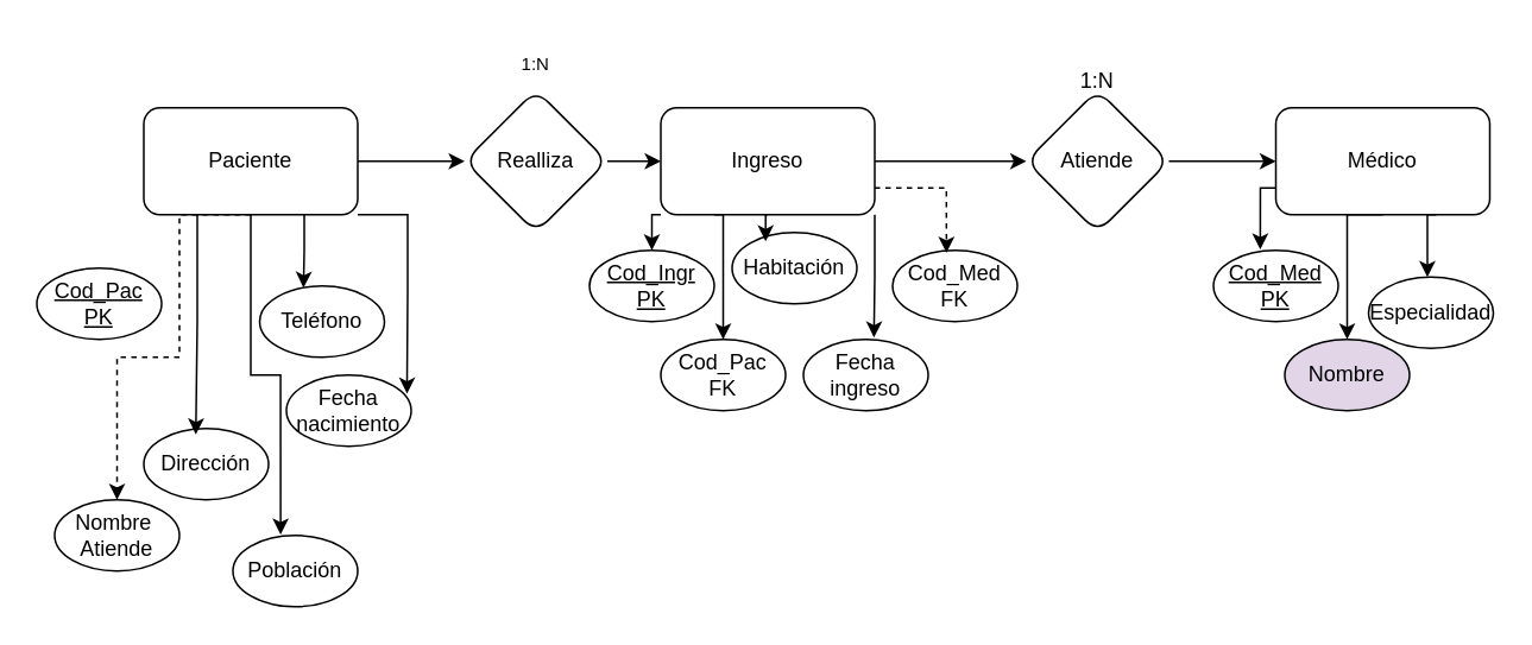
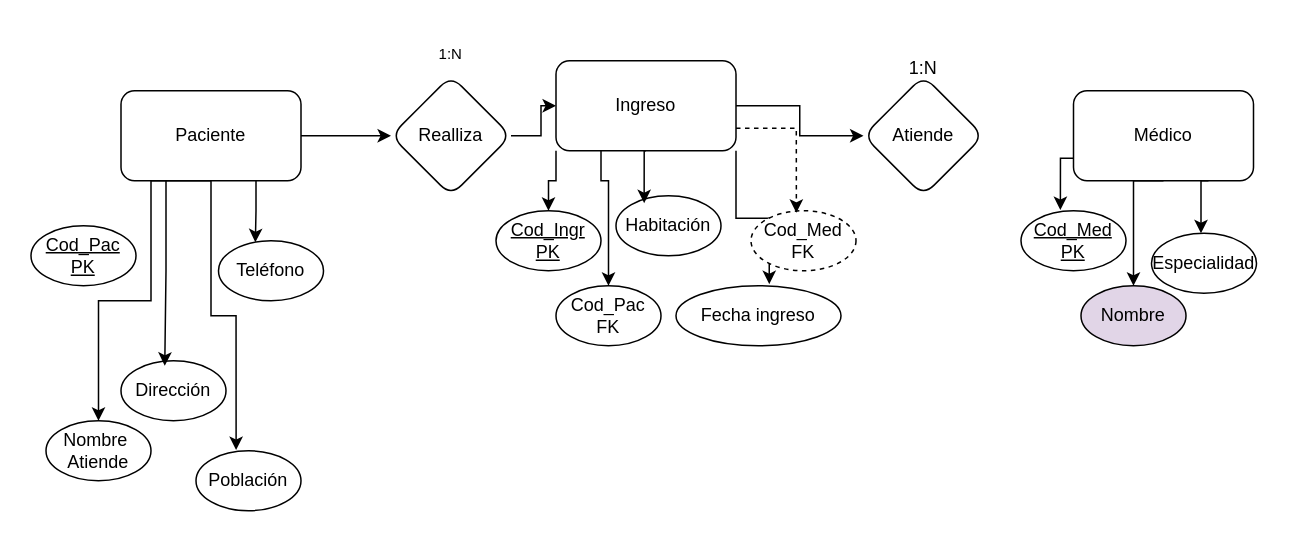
  <mxCell id="0" />
  <mxCell id="1" parent="0" />
- <mxCell id="2" style="edgeStyle=orthogonalEdgeStyle;rounded=0;orthogonalLoop=1;jettySize=auto;html=1;exitX=0.5;exitY=1;exitDx=0;exitDy=0;entryX=0.5;entryY=0;entryDx=0;entryDy=0;dashed=1;" edge="1" parent="1" source="4" target="6"><mxGeometry relative="1" as="geometry"><Array as="points"><mxPoint x="100" y="120" /><mxPoint x="100" y="200" /><mxPoint x="65" y="200" /></Array></mxGeometry></mxCell>
+ <mxCell id="2" style="edgeStyle=orthogonalEdgeStyle;rounded=0;orthogonalLoop=1;jettySize=auto;html=1;exitX=0.5;exitY=1;exitDx=0;exitDy=0;entryX=0.5;entryY=0;entryDx=0;entryDy=0;" edge="1" parent="1" source="4" target="6"><mxGeometry relative="1" as="geometry"><Array as="points"><mxPoint x="100" y="120" /><mxPoint x="100" y="200" /><mxPoint x="65" y="200" /></Array></mxGeometry></mxCell>
  <mxCell id="3" value="" style="edgeStyle=orthogonalEdgeStyle;rounded=0;orthogonalLoop=1;jettySize=auto;html=1;" edge="1" parent="1" source="4" target="16"><mxGeometry relative="1" as="geometry" /></mxCell>
  <mxCell id="4" value="Paciente" style="rounded=1;whiteSpace=wrap;html=1;" vertex="1" parent="1"><mxGeometry x="80" y="60" width="120" height="60" as="geometry" /></mxCell>
  <mxCell id="5" value="&lt;u&gt;Cod_Pac&lt;/u&gt;&lt;div&gt;&lt;u&gt;PK&lt;/u&gt;&lt;/div&gt;" style="ellipse;whiteSpace=wrap;html=1;" vertex="1" parent="1"><mxGeometry x="20" y="150" width="70" height="40" as="geometry" /></mxCell>
  <mxCell id="6" value="Nombre&amp;nbsp;&lt;div&gt;Atiende&lt;/div&gt;" style="ellipse;whiteSpace=wrap;html=1;" vertex="1" parent="1"><mxGeometry y="280" width="70" height="40" as="geometry" x="30" /></mxCell>
  <mxCell id="7" value="Dirección" style="ellipse;whiteSpace=wrap;html=1;" vertex="1" parent="1"><mxGeometry x="80" y="240" width="70" height="40" as="geometry" /></mxCell>
  <mxCell id="8" style="edgeStyle=orthogonalEdgeStyle;rounded=0;orthogonalLoop=1;jettySize=auto;html=1;exitX=0.25;exitY=1;exitDx=0;exitDy=0;entryX=0.417;entryY=0.083;entryDx=0;entryDy=0;entryPerimeter=0;" edge="1" parent="1" source="4" target="7"><mxGeometry relative="1" as="geometry" /></mxCell>
  <mxCell id="9" value="Población" style="ellipse;whiteSpace=wrap;html=1;" vertex="1" parent="1"><mxGeometry x="130" y="300" width="70" height="40" as="geometry" /></mxCell>
  <mxCell id="10" style="edgeStyle=orthogonalEdgeStyle;rounded=0;orthogonalLoop=1;jettySize=auto;html=1;exitX=0.5;exitY=1;exitDx=0;exitDy=0;entryX=0.382;entryY=-0.012;entryDx=0;entryDy=0;entryPerimeter=0;" edge="1" parent="1" source="4" target="9"><mxGeometry relative="1" as="geometry" /></mxCell>
  <mxCell id="11" value="Teléfono" style="ellipse;whiteSpace=wrap;html=1;" vertex="1" parent="1"><mxGeometry x="145" y="160" width="70" height="40" as="geometry" /></mxCell>
  <mxCell id="12" style="edgeStyle=orthogonalEdgeStyle;rounded=0;orthogonalLoop=1;jettySize=auto;html=1;exitX=0.75;exitY=1;exitDx=0;exitDy=0;entryX=0.351;entryY=0.026;entryDx=0;entryDy=0;entryPerimeter=0;" edge="1" parent="1" source="4" target="11"><mxGeometry relative="1" as="geometry" /></mxCell>
- <mxCell id="13" value="Fecha nacimiento" style="ellipse;whiteSpace=wrap;html=1;" vertex="1" parent="1"><mxGeometry x="160" y="210" width="70" height="40" as="geometry" /></mxCell>
- <mxCell id="14" style="edgeStyle=orthogonalEdgeStyle;rounded=0;orthogonalLoop=1;jettySize=auto;html=1;exitX=1;exitY=1;exitDx=0;exitDy=0;entryX=0.966;entryY=0.261;entryDx=0;entryDy=0;entryPerimeter=0;" edge="1" parent="1" source="4" target="13"><mxGeometry relative="1" as="geometry"><Array as="points"><mxPoint x="228" y="120" /><mxPoint x="228" y="165" /></Array></mxGeometry></mxCell>
  <mxCell id="15" value="" style="edgeStyle=orthogonalEdgeStyle;rounded=0;orthogonalLoop=1;jettySize=auto;html=1;" edge="1" parent="1" source="16" target="21"><mxGeometry relative="1" as="geometry" /></mxCell>
  <mxCell id="16" value="Realliza" style="rhombus;whiteSpace=wrap;html=1;rounded=1;" vertex="1" parent="1"><mxGeometry x="260" y="50" width="80" height="80" as="geometry" /></mxCell>
  <mxCell id="17" value="&lt;font style=&quot;font-size: 10px;&quot;&gt;1:N&lt;/font&gt;" style="text;html=1;whiteSpace=wrap;strokeColor=none;fillColor=none;align=center;verticalAlign=middle;rounded=0;" vertex="1" parent="1"><mxGeometry x="270" y="20" width="60" height="30" as="geometry" /></mxCell>
  <mxCell id="18" style="edgeStyle=orthogonalEdgeStyle;rounded=0;orthogonalLoop=1;jettySize=auto;html=1;exitX=0;exitY=1;exitDx=0;exitDy=0;entryX=0.5;entryY=0;entryDx=0;entryDy=0;" edge="1" parent="1" source="21" target="22"><mxGeometry relative="1" as="geometry" /></mxCell>
  <mxCell id="19" style="edgeStyle=orthogonalEdgeStyle;rounded=0;orthogonalLoop=1;jettySize=auto;html=1;exitX=0.25;exitY=1;exitDx=0;exitDy=0;entryX=0.5;entryY=0;entryDx=0;entryDy=0;" edge="1" parent="1" source="21" target="23"><mxGeometry relative="1" as="geometry"><Array as="points"><mxPoint x="405" y="120" /></Array></mxGeometry></mxCell>
  <mxCell id="20" value="" style="edgeStyle=orthogonalEdgeStyle;rounded=0;orthogonalLoop=1;jettySize=auto;html=1;" edge="1" parent="1" source="21" target="31"><mxGeometry relative="1" as="geometry" /></mxCell>
- <mxCell id="21" value="Ingreso" style="whiteSpace=wrap;html=1;rounded=1;" vertex="1" parent="1"><mxGeometry x="370" y="60" width="120" height="60" as="geometry" /></mxCell>
+ <mxCell id="21" value="Ingreso" style="whiteSpace=wrap;html=1;rounded=1;" vertex="1" parent="1"><mxGeometry x="370" y="40" width="120" height="60" as="geometry" /></mxCell>
  <mxCell id="22" value="&lt;u&gt;Cod_Ingr&lt;/u&gt;&lt;div&gt;&lt;u&gt;PK&lt;/u&gt;&lt;/div&gt;" style="ellipse;whiteSpace=wrap;html=1;" vertex="1" parent="1"><mxGeometry x="330" y="140" width="70" height="40" as="geometry" /></mxCell>
  <mxCell id="23" value="Cod_Pac&lt;div&gt;FK&lt;span style=&quot;color: rgba(0, 0, 0, 0); font-family: monospace; font-size: 0px; text-align: start; text-wrap-mode: nowrap; background-color: transparent;&quot;&gt;%3CmxGraphModel%3E%3Croot%3E%3CmxCell%20id%3D%220%22%2F%3E%3CmxCell%20id%3D%221%22%20parent%3D%220%22%2F%3E%3CmxCell%20id%3D%222%22%20value%3D%22%26lt%3Bu%26gt%3BCod_Pac%26lt%3B%2Fu%26gt%3B%26lt%3Bdiv%26gt%3B%26lt%3Bu%26gt%3BPK%26lt%3B%2Fu%26gt%3B%26lt%3B%2Fdiv%26gt%3B%22%20style%3D%22ellipse%3BwhiteSpace%3Dwrap%3Bhtml%3D1%3B%22%20vertex%3D%221%22%20parent%3D%221%22%3E%3CmxGeometry%20x%3D%22-10%22%20y%3D%22300%22%20width%3D%2270%22%20height%3D%2240%22%20as%3D%22geometry%22%2F%3E%3C%2FmxCell%3E%3C%2Froot%3E%3C%2FmxGraphModel%3E&lt;/span&gt;&lt;/div&gt;" style="ellipse;whiteSpace=wrap;html=1;" vertex="1" parent="1"><mxGeometry x="370" y="190" width="70" height="40" as="geometry" /></mxCell>
  <mxCell id="24" value="Habitación" style="ellipse;whiteSpace=wrap;html=1;" vertex="1" parent="1"><mxGeometry x="410" y="130" width="70" height="40" as="geometry" /></mxCell>
  <mxCell id="25" style="edgeStyle=orthogonalEdgeStyle;rounded=0;orthogonalLoop=1;jettySize=auto;html=1;exitX=0.5;exitY=1;exitDx=0;exitDy=0;entryX=0.268;entryY=0.124;entryDx=0;entryDy=0;entryPerimeter=0;" edge="1" parent="1" source="21" target="24"><mxGeometry relative="1" as="geometry" /></mxCell>
- <mxCell id="26" value="Fecha ingreso" style="ellipse;whiteSpace=wrap;html=1;" vertex="1" parent="1"><mxGeometry x="450" y="190" width="70" height="40" as="geometry" /></mxCell>
+ <mxCell id="26" value="Fecha ingreso" style="ellipse;whiteSpace=wrap;html=1;" vertex="1" parent="1"><mxGeometry x="450" y="190" width="110" height="40" as="geometry" /></mxCell>
  <mxCell id="27" style="edgeStyle=orthogonalEdgeStyle;rounded=0;orthogonalLoop=1;jettySize=auto;html=1;exitX=1;exitY=1;exitDx=0;exitDy=0;entryX=0.565;entryY=-0.027;entryDx=0;entryDy=0;entryPerimeter=0;" edge="1" parent="1" source="21" target="26"><mxGeometry relative="1" as="geometry" /></mxCell>
- <mxCell id="28" value="Cod_Med&lt;div&gt;FK&lt;/div&gt;" style="ellipse;whiteSpace=wrap;html=1;" vertex="1" parent="1"><mxGeometry x="500" y="140" width="70" height="40" as="geometry" /></mxCell>
+ <mxCell id="28" value="Cod_Med&lt;div&gt;FK&lt;/div&gt;" style="ellipse;whiteSpace=wrap;html=1;dashed=1;" vertex="1" parent="1"><mxGeometry x="500" y="140" width="70" height="40" as="geometry" /></mxCell>
  <mxCell id="29" style="edgeStyle=orthogonalEdgeStyle;rounded=0;orthogonalLoop=1;jettySize=auto;html=1;exitX=1;exitY=0.75;exitDx=0;exitDy=0;entryX=0.432;entryY=0.034;entryDx=0;entryDy=0;entryPerimeter=0;dashed=1;" edge="1" parent="1" source="21" target="28"><mxGeometry relative="1" as="geometry" /></mxCell>
- <mxCell id="30" value="" style="edgeStyle=orthogonalEdgeStyle;rounded=0;orthogonalLoop=1;jettySize=auto;html=1;" edge="1" parent="1" source="31" target="35"><mxGeometry relative="1" as="geometry" /></mxCell>
  <mxCell id="31" value="Atiende" style="rhombus;whiteSpace=wrap;html=1;rounded=1;" vertex="1" parent="1"><mxGeometry x="575" y="50" width="80" height="80" as="geometry" /></mxCell>
  <mxCell id="32" value="1:N" style="text;html=1;whiteSpace=wrap;strokeColor=none;fillColor=none;align=center;verticalAlign=middle;rounded=0;" vertex="1" parent="1"><mxGeometry x="585" y="30" width="60" height="30" as="geometry" /></mxCell>
  <mxCell id="33" style="edgeStyle=orthogonalEdgeStyle;rounded=0;orthogonalLoop=1;jettySize=auto;html=1;exitX=0.5;exitY=1;exitDx=0;exitDy=0;entryX=0.5;entryY=0;entryDx=0;entryDy=0;" edge="1" parent="1" source="35" target="38"><mxGeometry relative="1" as="geometry"><Array as="points"><mxPoint x="755" y="120" /></Array></mxGeometry></mxCell>
  <mxCell id="34" style="edgeStyle=orthogonalEdgeStyle;rounded=0;orthogonalLoop=1;jettySize=auto;html=1;exitX=0.75;exitY=1;exitDx=0;exitDy=0;" edge="1" parent="1" source="35" target="39"><mxGeometry relative="1" as="geometry"><Array as="points"><mxPoint x="800" y="120" /></Array></mxGeometry></mxCell>
  <mxCell id="35" value="Médico" style="whiteSpace=wrap;html=1;rounded=1;" vertex="1" parent="1"><mxGeometry x="715" y="60" width="120" height="60" as="geometry" /></mxCell>
  <mxCell id="36" value="&lt;u&gt;Cod_Med&lt;/u&gt;&lt;div&gt;&lt;u&gt;PK&lt;/u&gt;&lt;/div&gt;" style="ellipse;whiteSpace=wrap;html=1;" vertex="1" parent="1"><mxGeometry x="680" y="140" width="70" height="40" as="geometry" /></mxCell>
  <mxCell id="37" style="edgeStyle=orthogonalEdgeStyle;rounded=0;orthogonalLoop=1;jettySize=auto;html=1;exitX=0;exitY=0.75;exitDx=0;exitDy=0;entryX=0.375;entryY=-0.011;entryDx=0;entryDy=0;entryPerimeter=0;" edge="1" parent="1" source="35" target="36"><mxGeometry relative="1" as="geometry" /></mxCell>
  <mxCell id="38" value="Nombre" style="ellipse;whiteSpace=wrap;html=1;fillColor=#e1d5e7;" vertex="1" parent="1"><mxGeometry x="720" y="190" width="70" height="40" as="geometry" /></mxCell>
  <mxCell id="39" value="Especialidad" style="ellipse;whiteSpace=wrap;html=1;" vertex="1" parent="1"><mxGeometry x="767" y="155" width="70" height="40" as="geometry" /></mxCell>
